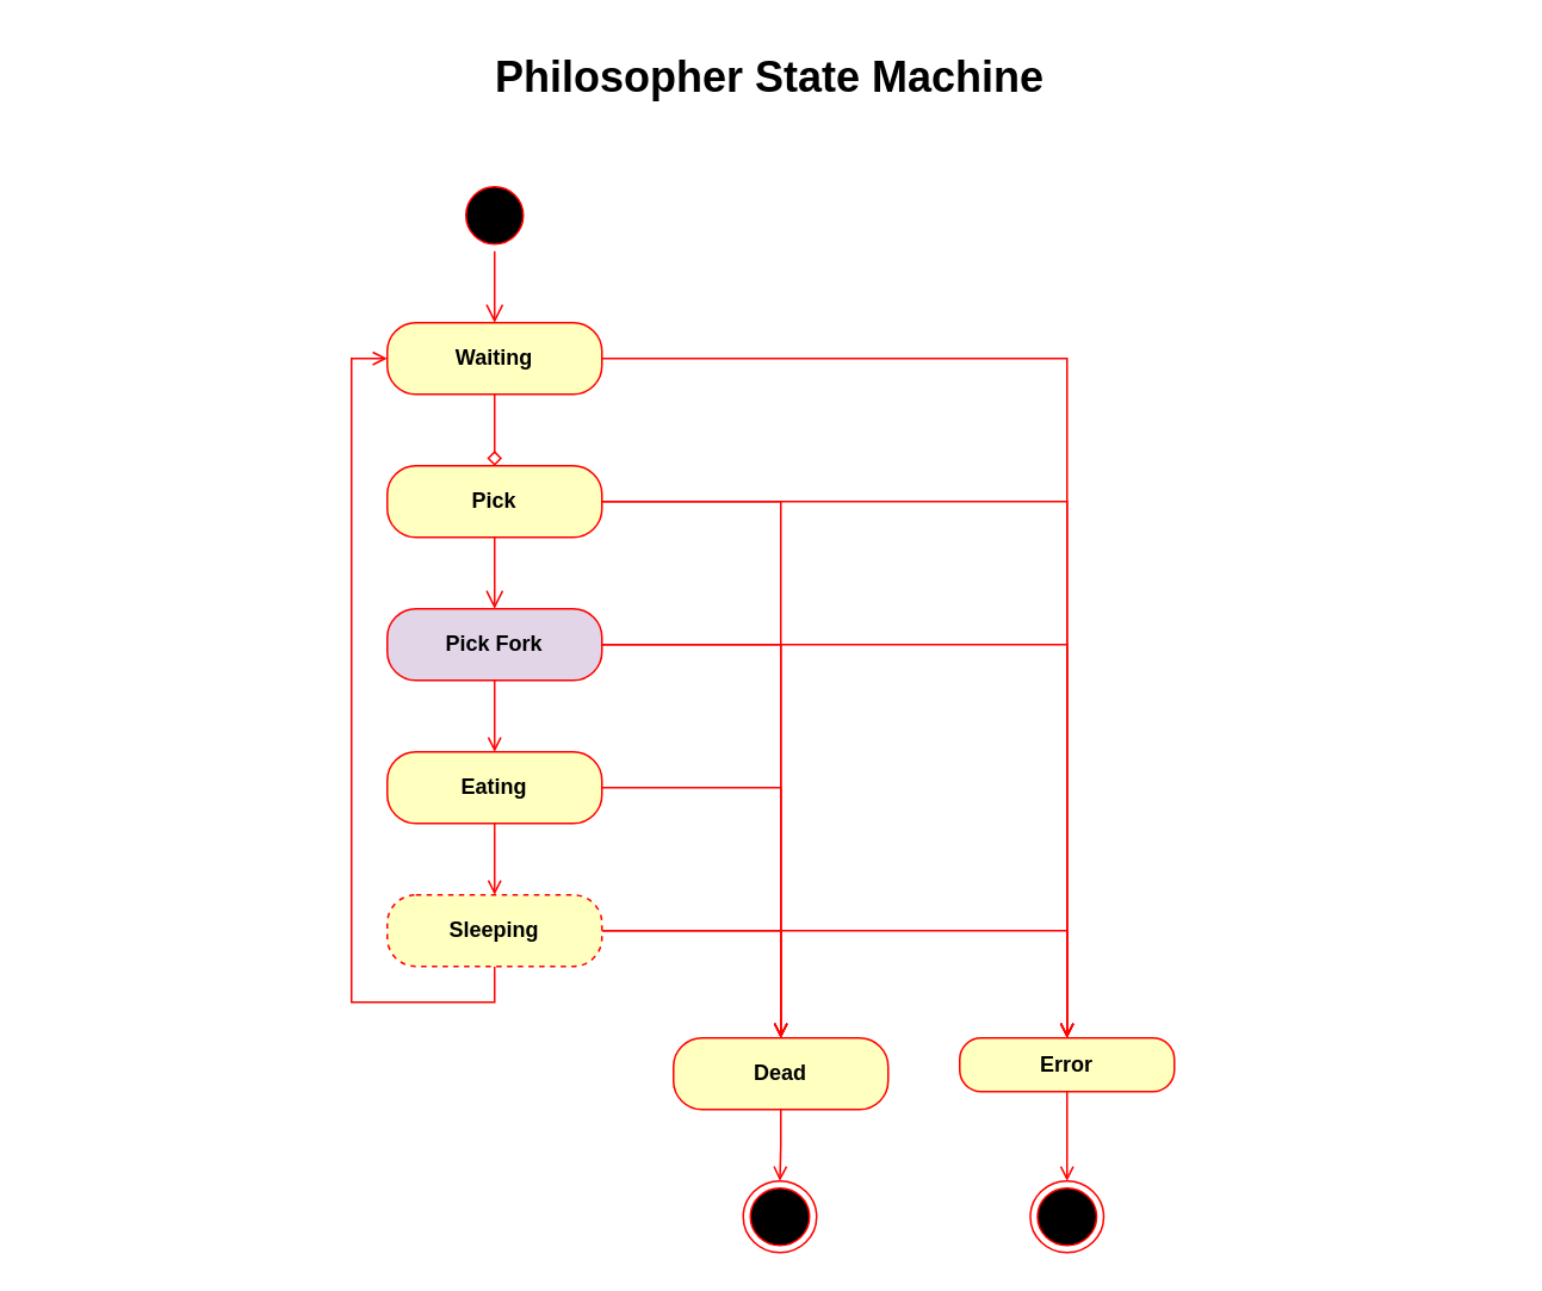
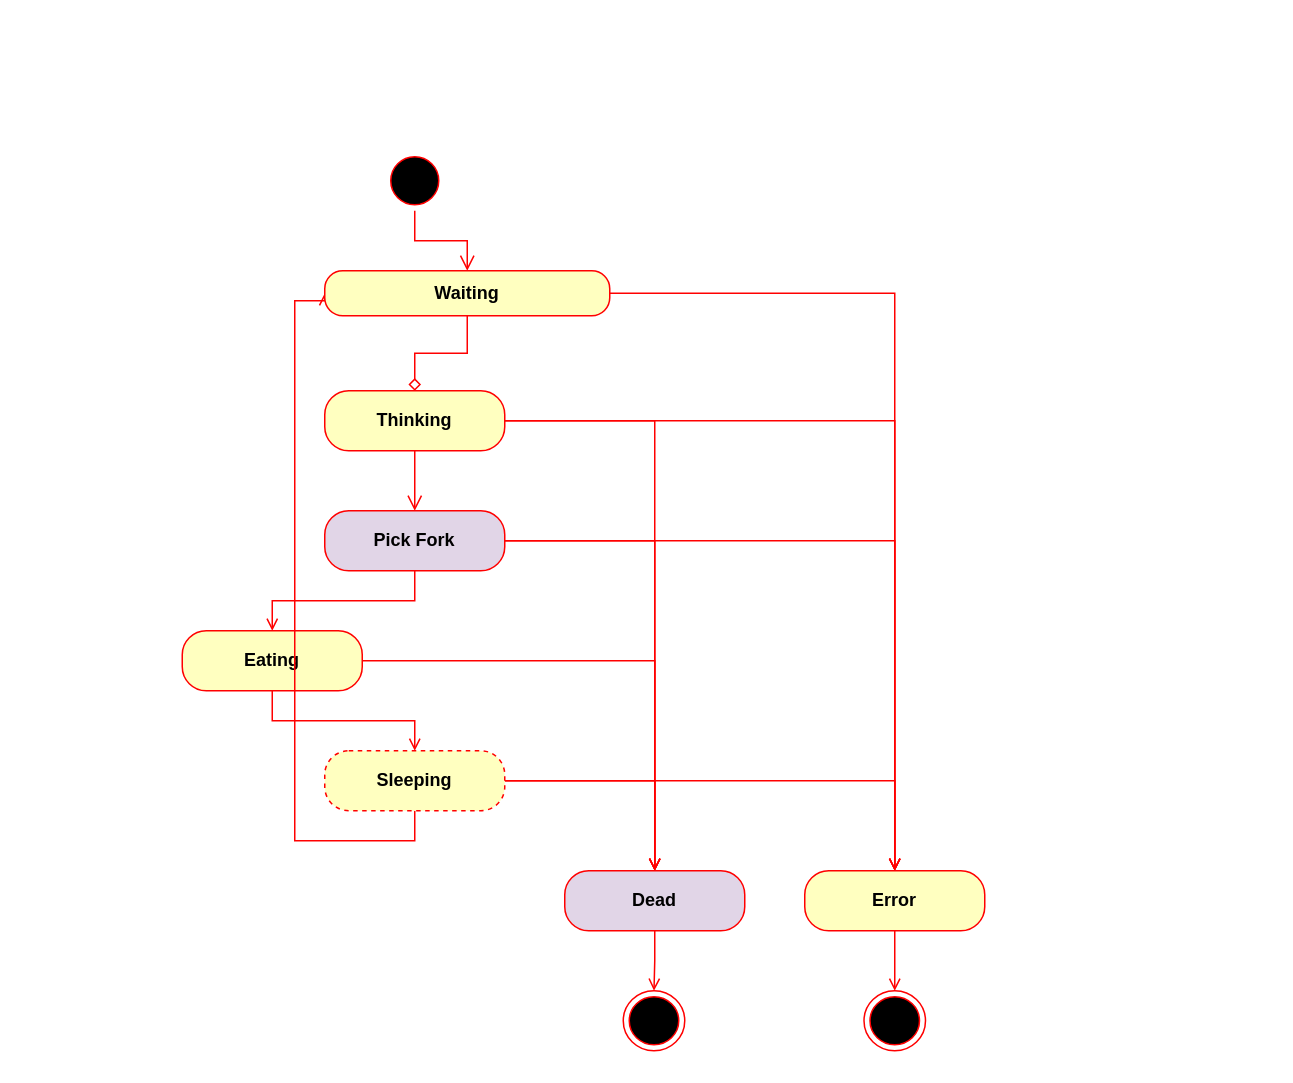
  <mxCell id="0" />
  <mxCell id="1" parent="0" />
  <mxCell id="2" style="edgeStyle=orthogonalEdgeStyle;rounded=0;orthogonalLoop=1;jettySize=auto;html=1;entryX=0.5;entryY=0;entryDx=0;entryDy=0;strokeColor=#FF0000;endArrow=open;endFill=0;" edge="1" parent="1" source="4" target="21"><mxGeometry relative="1" as="geometry" /></mxCell>
  <mxCell id="3" style="edgeStyle=orthogonalEdgeStyle;rounded=0;orthogonalLoop=1;jettySize=auto;html=1;entryX=0.5;entryY=0;entryDx=0;entryDy=0;strokeColor=#FF0000;endArrow=open;endFill=0;" edge="1" parent="1" source="4" target="23"><mxGeometry relative="1" as="geometry" /></mxCell>
- <mxCell id="4" value="Pick" style="rounded=1;whiteSpace=wrap;html=1;arcSize=40;fontColor=#000000;fillColor=#ffffc0;strokeColor=#ff0000;fontStyle=1" vertex="1" parent="1"><mxGeometry x="216" y="260" width="120" height="40" as="geometry" /></mxCell>
+ <mxCell id="4" value="Thinking" style="rounded=1;whiteSpace=wrap;html=1;arcSize=40;fontColor=#000000;fillColor=#ffffc0;strokeColor=#ff0000;fontStyle=1" vertex="1" parent="1"><mxGeometry x="216" y="260" width="120" height="40" as="geometry" /></mxCell>
  <mxCell id="5" value="" style="edgeStyle=orthogonalEdgeStyle;html=1;verticalAlign=bottom;endArrow=open;endSize=8;strokeColor=#ff0000;rounded=0;entryX=0.5;entryY=0;entryDx=0;entryDy=0;" edge="1" source="4" parent="1" target="9"><mxGeometry relative="1" as="geometry"><mxPoint x="276" y="360" as="targetPoint" /></mxGeometry></mxCell>
  <mxCell id="6" style="edgeStyle=orthogonalEdgeStyle;rounded=0;orthogonalLoop=1;jettySize=auto;html=1;entryX=0.5;entryY=0;entryDx=0;entryDy=0;strokeColor=#FF0000;endArrow=open;endFill=0;" edge="1" parent="1" source="9" target="12"><mxGeometry relative="1" as="geometry" /></mxCell>
  <mxCell id="7" style="edgeStyle=orthogonalEdgeStyle;rounded=0;orthogonalLoop=1;jettySize=auto;html=1;exitX=1;exitY=0.5;exitDx=0;exitDy=0;entryX=0.5;entryY=0;entryDx=0;entryDy=0;strokeColor=#FF0000;endArrow=open;endFill=0;" edge="1" parent="1" source="9" target="21"><mxGeometry relative="1" as="geometry" /></mxCell>
  <mxCell id="8" style="edgeStyle=orthogonalEdgeStyle;rounded=0;orthogonalLoop=1;jettySize=auto;html=1;entryX=0.5;entryY=0;entryDx=0;entryDy=0;strokeColor=#FF0000;endArrow=open;endFill=0;" edge="1" parent="1" source="9" target="23"><mxGeometry relative="1" as="geometry" /></mxCell>
  <mxCell id="9" value="Pick Fork" style="rounded=1;whiteSpace=wrap;html=1;arcSize=40;fontColor=#000000;fillColor=#e1d5e7;strokeColor=#ff0000;fontStyle=1;" vertex="1" parent="1"><mxGeometry x="216" y="340" width="120" height="40" as="geometry" /></mxCell>
  <mxCell id="10" style="edgeStyle=orthogonalEdgeStyle;rounded=0;orthogonalLoop=1;jettySize=auto;html=1;entryX=0.5;entryY=0;entryDx=0;entryDy=0;strokeColor=#FF0000;endArrow=open;endFill=0;" edge="1" parent="1" source="12" target="16"><mxGeometry relative="1" as="geometry" /></mxCell>
  <mxCell id="11" style="edgeStyle=orthogonalEdgeStyle;rounded=0;orthogonalLoop=1;jettySize=auto;html=1;entryX=0.5;entryY=0;entryDx=0;entryDy=0;strokeColor=#FF0000;endArrow=open;endFill=0;" edge="1" parent="1" source="12" target="21"><mxGeometry relative="1" as="geometry" /></mxCell>
- <mxCell id="12" value="Eating" style="rounded=1;whiteSpace=wrap;html=1;arcSize=40;fontColor=#000000;fillColor=#ffffc0;strokeColor=#ff0000;fontStyle=1" vertex="1" parent="1"><mxGeometry x="216" y="420" width="120" height="40" as="geometry" /></mxCell>
+ <mxCell id="12" value="Eating" style="rounded=1;whiteSpace=wrap;html=1;arcSize=40;fontColor=#000000;fillColor=#ffffc0;strokeColor=#ff0000;fontStyle=1" vertex="1" parent="1"><mxGeometry x="121" y="420" width="120" height="40" as="geometry" /></mxCell>
  <mxCell id="13" style="edgeStyle=orthogonalEdgeStyle;rounded=0;orthogonalLoop=1;jettySize=auto;html=1;entryX=0;entryY=0.5;entryDx=0;entryDy=0;strokeColor=#FF0000;endArrow=open;endFill=0;" edge="1" parent="1" source="16" target="19"><mxGeometry relative="1" as="geometry"><Array as="points"><mxPoint x="276" y="560" /><mxPoint x="196" y="560" /><mxPoint x="196" y="200" /></Array></mxGeometry></mxCell>
  <mxCell id="14" style="edgeStyle=orthogonalEdgeStyle;rounded=0;orthogonalLoop=1;jettySize=auto;html=1;entryX=0.5;entryY=0;entryDx=0;entryDy=0;strokeColor=#FF0000;endArrow=open;endFill=0;" edge="1" parent="1" source="16" target="21"><mxGeometry relative="1" as="geometry" /></mxCell>
  <mxCell id="15" style="edgeStyle=orthogonalEdgeStyle;rounded=0;orthogonalLoop=1;jettySize=auto;html=1;entryX=0.5;entryY=0;entryDx=0;entryDy=0;strokeColor=#FF0000;endArrow=open;endFill=0;" edge="1" parent="1" source="16" target="23"><mxGeometry relative="1" as="geometry" /></mxCell>
  <mxCell id="16" value="Sleeping" style="rounded=1;whiteSpace=wrap;html=1;arcSize=40;fontColor=#000000;fillColor=#ffffc0;strokeColor=#ff0000;fontStyle=1;dashed=1;" vertex="1" parent="1"><mxGeometry x="216" y="500" width="120" height="40" as="geometry" /></mxCell>
  <mxCell id="17" style="edgeStyle=orthogonalEdgeStyle;rounded=0;orthogonalLoop=1;jettySize=auto;html=1;entryX=0.5;entryY=0;entryDx=0;entryDy=0;strokeColor=#FF0000;endArrow=diamond;endFill=0;" edge="1" parent="1" source="19" target="4"><mxGeometry relative="1" as="geometry" /></mxCell>
  <mxCell id="18" style="edgeStyle=orthogonalEdgeStyle;rounded=0;orthogonalLoop=1;jettySize=auto;html=1;entryX=0.5;entryY=0;entryDx=0;entryDy=0;strokeColor=#FF0000;endArrow=open;endFill=0;" edge="1" parent="1" source="19" target="23"><mxGeometry relative="1" as="geometry" /></mxCell>
- <mxCell id="19" value="Waiting" style="rounded=1;whiteSpace=wrap;html=1;arcSize=40;fontColor=#000000;fillColor=#ffffc0;strokeColor=#ff0000;fontStyle=1" vertex="1" parent="1"><mxGeometry x="216" y="180" width="120" height="40" as="geometry" /></mxCell>
+ <mxCell id="19" value="Waiting" style="rounded=1;whiteSpace=wrap;html=1;arcSize=40;fontColor=#000000;fillColor=#ffffc0;strokeColor=#ff0000;fontStyle=1" vertex="1" parent="1"><mxGeometry x="216" y="180" width="190" height="30" as="geometry" /></mxCell>
  <mxCell id="20" style="edgeStyle=orthogonalEdgeStyle;rounded=0;orthogonalLoop=1;jettySize=auto;html=1;entryX=0.5;entryY=0;entryDx=0;entryDy=0;strokeColor=#FF0000;endArrow=open;endFill=0;" edge="1" parent="1" source="21" target="24"><mxGeometry relative="1" as="geometry" /></mxCell>
- <mxCell id="21" value="Dead" style="rounded=1;whiteSpace=wrap;html=1;arcSize=40;fontColor=#000000;fillColor=#ffffc0;strokeColor=#ff0000;fontStyle=1" vertex="1" parent="1"><mxGeometry x="376" y="580" width="120" height="40" as="geometry" /></mxCell>
+ <mxCell id="21" value="Dead" style="rounded=1;whiteSpace=wrap;html=1;arcSize=40;fontColor=#000000;fillColor=#e1d5e7;strokeColor=#ff0000;fontStyle=1;" vertex="1" parent="1"><mxGeometry x="376" y="580" width="120" height="40" as="geometry" /></mxCell>
  <mxCell id="22" style="edgeStyle=orthogonalEdgeStyle;rounded=0;orthogonalLoop=1;jettySize=auto;html=1;entryX=0.5;entryY=0;entryDx=0;entryDy=0;strokeColor=#FF0000;endArrow=open;endFill=0;" edge="1" parent="1" source="23" target="25"><mxGeometry relative="1" as="geometry" /></mxCell>
- <mxCell id="23" value="Error" style="rounded=1;whiteSpace=wrap;html=1;arcSize=40;fontColor=#000000;fillColor=#ffffc0;strokeColor=#ff0000;fontStyle=1" vertex="1" parent="1"><mxGeometry x="536" y="580" width="120" height="30" as="geometry" /></mxCell>
+ <mxCell id="23" value="Error" style="rounded=1;whiteSpace=wrap;html=1;arcSize=40;fontColor=#000000;fillColor=#ffffc0;strokeColor=#ff0000;fontStyle=1" vertex="1" parent="1"><mxGeometry x="536" y="580" width="120" height="40" as="geometry" /></mxCell>
  <mxCell id="24" value="" style="ellipse;html=1;shape=endState;fillColor=#000000;strokeColor=#ff0000;" vertex="1" parent="1"><mxGeometry x="415" y="660" width="41" height="40" as="geometry" /></mxCell>
  <mxCell id="25" value="" style="ellipse;html=1;shape=endState;fillColor=#000000;strokeColor=#ff0000;" vertex="1" parent="1"><mxGeometry x="575.5" y="660" width="41" height="40" as="geometry" /></mxCell>
  <mxCell id="26" value="" style="ellipse;html=1;shape=startState;fillColor=#000000;strokeColor=#ff0000;" vertex="1" parent="1"><mxGeometry x="256" y="100" width="40" height="40" as="geometry" /></mxCell>
  <mxCell id="27" value="" style="edgeStyle=orthogonalEdgeStyle;html=1;verticalAlign=bottom;endArrow=open;endSize=8;strokeColor=#ff0000;rounded=0;entryX=0.5;entryY=0;entryDx=0;entryDy=0;" edge="1" source="26" parent="1" target="19"><mxGeometry relative="1" as="geometry"><mxPoint x="271" y="150" as="targetPoint" /></mxGeometry></mxCell>
- <mxCell id="28" value="Philosopher State Machine" style="text;align=center;fontStyle=1;verticalAlign=middle;spacingLeft=3;spacingRight=3;strokeColor=none;rotatable=0;points=[[0,0.5],[1,0.5]];portConstraint=eastwest;fontSize=24;" vertex="1" parent="1"><mxGeometry x="20" width="820" height="40" as="geometry" y="20" /></mxCell>
